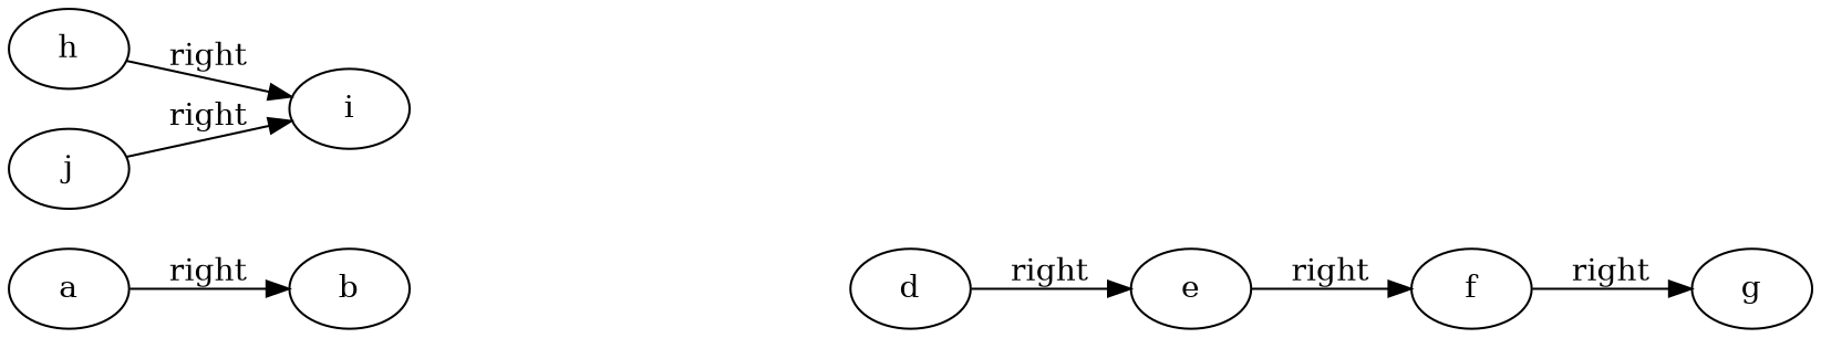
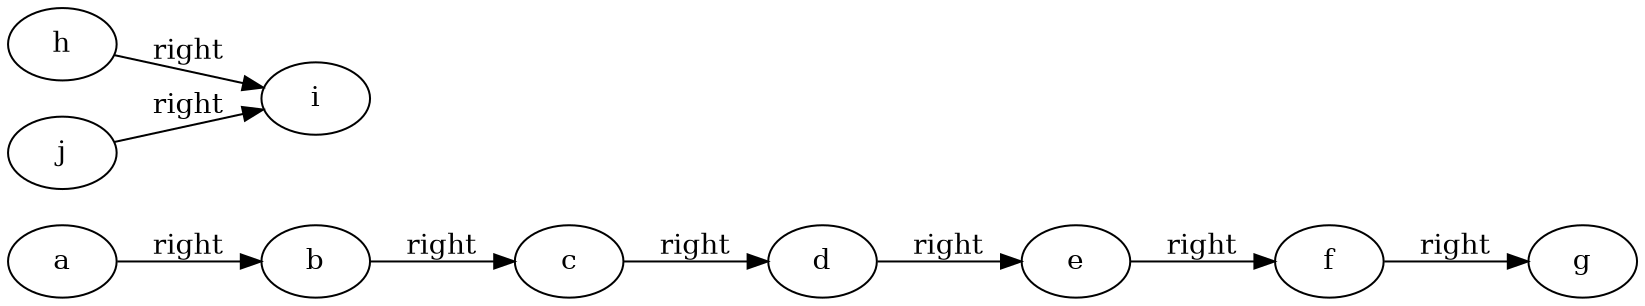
  digraph {
    rankdir=LR
    n1 [label=a]
    n2 [label=b]
+   n3 [label=c]
    n4 [label=d]
    n5 [label=e]
    n6 [label=f]
    n7 [label=g]
    n8 [label=h]
    n9 [label=i]
    n10 [label=j]
    n1 -> n2 [label=right]
+   n2 -> n3 [label=right]
+   n3 -> n4 [label=right]
    n4 -> n5 [label=right]
    n5 -> n6 [label=right]
    n6 -> n7 [label=right]
    n8 -> n9 [label=right]
    n10 -> n9 [label=right]
  }
